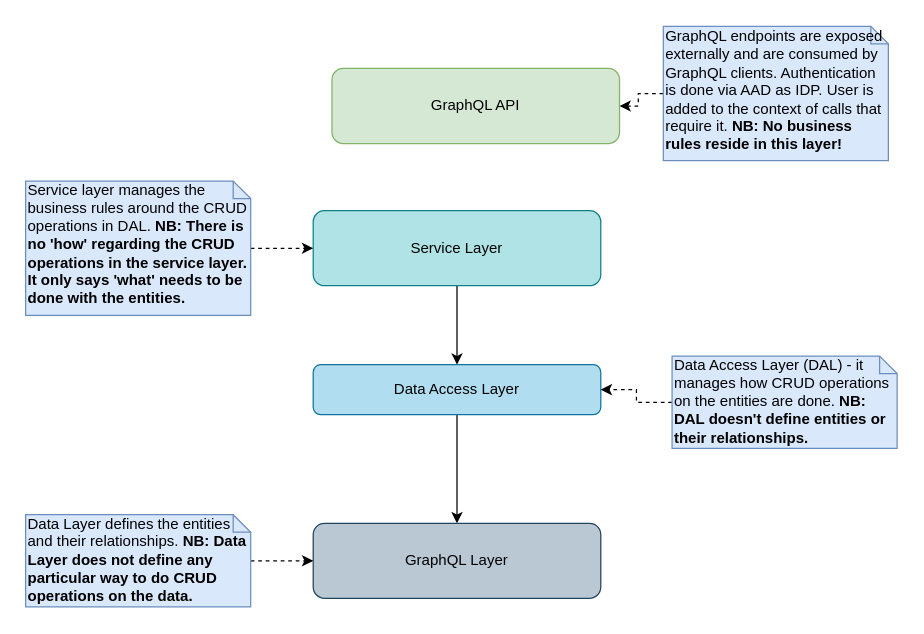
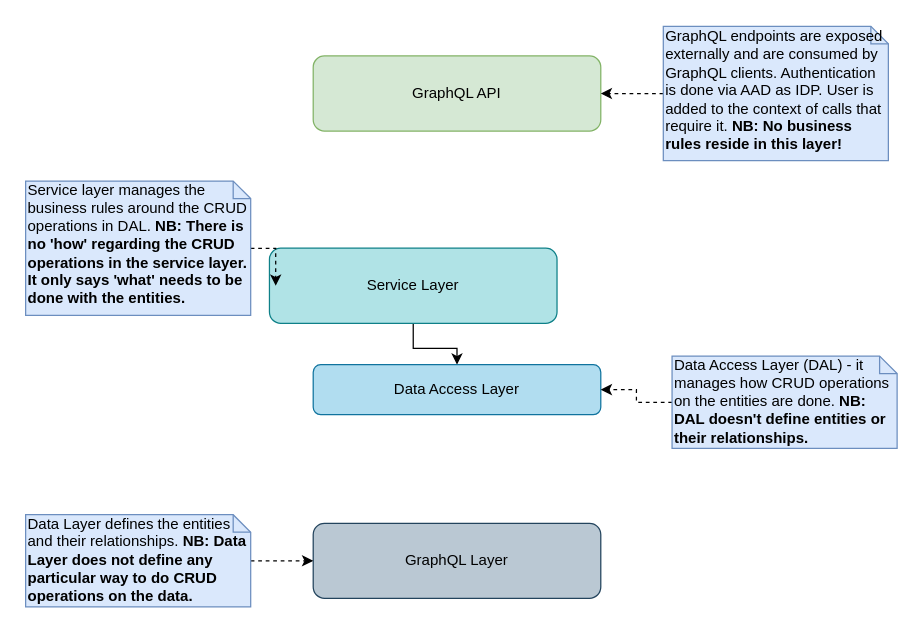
  <mxCell id="0" />
  <mxCell id="1" parent="0" />
- <mxCell id="2" value="GraphQL API" style="rounded=1;whiteSpace=wrap;html=1;fillColor=#d5e8d4;strokeColor=#82b366;" vertex="1" parent="1"><mxGeometry x="265" y="54.25" width="230" height="60" as="geometry" /></mxCell>
+ <mxCell id="2" value="GraphQL API" style="rounded=1;whiteSpace=wrap;html=1;fillColor=#d5e8d4;strokeColor=#82b366;" vertex="1" parent="1"><mxGeometry x="250" y="44.25" width="230" height="60" as="geometry" /></mxCell>
  <mxCell id="3" style="edgeStyle=orthogonalEdgeStyle;rounded=0;orthogonalLoop=1;jettySize=auto;html=1;exitX=0.5;exitY=1;exitDx=0;exitDy=0;entryX=0.5;entryY=0;entryDx=0;entryDy=0;" edge="1" parent="1" source="4" target="6"><mxGeometry relative="1" as="geometry" /></mxCell>
- <mxCell id="4" value="Service Layer" style="rounded=1;whiteSpace=wrap;html=1;fillColor=#b0e3e6;strokeColor=#0e8088;" vertex="1" parent="1"><mxGeometry x="250" y="168" width="230" height="60" as="geometry" /></mxCell>
- <mxCell id="5" style="edgeStyle=orthogonalEdgeStyle;rounded=0;orthogonalLoop=1;jettySize=auto;html=1;exitX=0.5;exitY=1;exitDx=0;exitDy=0;entryX=0.5;entryY=0;entryDx=0;entryDy=0;" edge="1" parent="1" source="6" target="7"><mxGeometry relative="1" as="geometry" /></mxCell>
+ <mxCell id="4" value="Service Layer" style="rounded=1;whiteSpace=wrap;html=1;fillColor=#b0e3e6;strokeColor=#0e8088;" vertex="1" parent="1"><mxGeometry x="215" y="198" width="230" height="60" as="geometry" /></mxCell>
  <mxCell id="6" value="Data Access Layer" style="rounded=1;whiteSpace=wrap;html=1;fillColor=#b1ddf0;strokeColor=#10739e;" vertex="1" parent="1"><mxGeometry x="250" y="291.13" width="230" height="40" as="geometry" /></mxCell>
  <mxCell id="7" value="GraphQL Layer" style="rounded=1;whiteSpace=wrap;html=1;fillColor=#bac8d3;strokeColor=#23445d;" vertex="1" parent="1"><mxGeometry x="250" y="418" width="230" height="60" as="geometry" /></mxCell>
  <mxCell id="8" value="" style="edgeStyle=orthogonalEdgeStyle;rounded=0;orthogonalLoop=1;jettySize=auto;html=1;dashed=1;" edge="1" parent="1" source="9" target="2"><mxGeometry relative="1" as="geometry" /></mxCell>
  <mxCell id="9" value="GraphQL endpoints are exposed externally and are consumed by GraphQL clients. Authentication is done via AAD as IDP. User is added to the context of calls that require it. &lt;b&gt;NB:&lt;/b&gt;&amp;nbsp;&lt;b&gt;No business rules reside in this layer!&lt;br&gt;&lt;/b&gt;" style="shape=note;whiteSpace=wrap;html=1;size=14;verticalAlign=top;align=left;spacingTop=-6;fillColor=#dae8fc;strokeColor=#6c8ebf;" vertex="1" parent="1"><mxGeometry x="530" y="20.5" width="180" height="107.5" as="geometry" /></mxCell>
  <mxCell id="10" value="" style="edgeStyle=orthogonalEdgeStyle;rounded=0;orthogonalLoop=1;jettySize=auto;html=1;dashed=1;" edge="1" parent="1" source="11" target="4"><mxGeometry relative="1" as="geometry" /></mxCell>
  <mxCell id="11" value="Service layer manages the business rules around the CRUD operations in DAL.&amp;nbsp;&lt;b&gt;NB:&lt;/b&gt;&amp;nbsp;&lt;b&gt;There is no 'how' regarding the CRUD operations in the service layer. It only says 'what' needs to be done with the entities.&amp;nbsp;&lt;br&gt;&lt;/b&gt;" style="shape=note;whiteSpace=wrap;html=1;size=14;verticalAlign=top;align=left;spacingTop=-6;fillColor=#dae8fc;strokeColor=#6c8ebf;" vertex="1" parent="1"><mxGeometry x="20" y="144.25" width="180" height="107.5" as="geometry" /></mxCell>
  <mxCell id="12" value="" style="edgeStyle=orthogonalEdgeStyle;rounded=0;orthogonalLoop=1;jettySize=auto;html=1;dashed=1;" edge="1" parent="1" source="13" target="6"><mxGeometry relative="1" as="geometry" /></mxCell>
  <mxCell id="13" value="Data Access Layer (DAL) - it manages how CRUD operations on the entities are done.&amp;nbsp;&lt;b&gt;NB: DAL doesn't define entities or their relationships.&lt;/b&gt;&lt;b&gt;&amp;nbsp;&lt;br&gt;&lt;/b&gt;" style="shape=note;whiteSpace=wrap;html=1;size=14;verticalAlign=top;align=left;spacingTop=-6;fillColor=#dae8fc;strokeColor=#6c8ebf;" vertex="1" parent="1"><mxGeometry x="537" y="284.26" width="180" height="73.75" as="geometry" /></mxCell>
  <mxCell id="14" value="" style="edgeStyle=orthogonalEdgeStyle;rounded=0;orthogonalLoop=1;jettySize=auto;html=1;dashed=1;" edge="1" parent="1" source="15" target="7"><mxGeometry relative="1" as="geometry" /></mxCell>
  <mxCell id="15" value="Data Layer defines the entities and their relationships.&amp;nbsp;&lt;b&gt;NB: Data Layer does not define any particular way to do CRUD operations on the data.&lt;/b&gt;&lt;b&gt;&lt;br&gt;&lt;/b&gt;" style="shape=note;whiteSpace=wrap;html=1;size=14;verticalAlign=top;align=left;spacingTop=-6;fillColor=#dae8fc;strokeColor=#6c8ebf;" vertex="1" parent="1"><mxGeometry x="20" y="411.12" width="180" height="73.75" as="geometry" /></mxCell>
